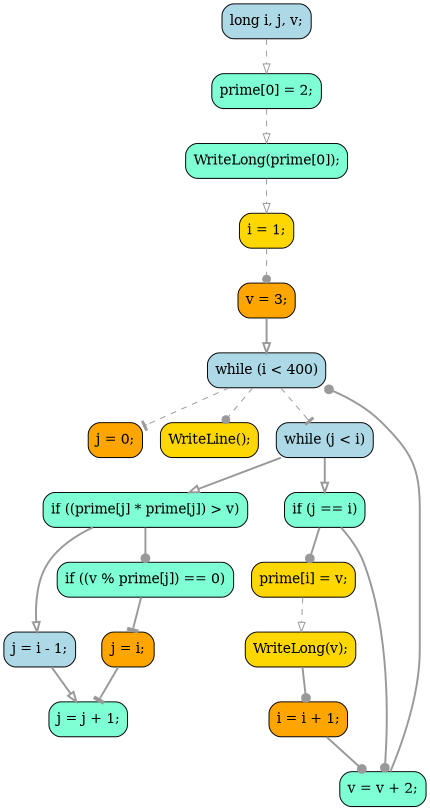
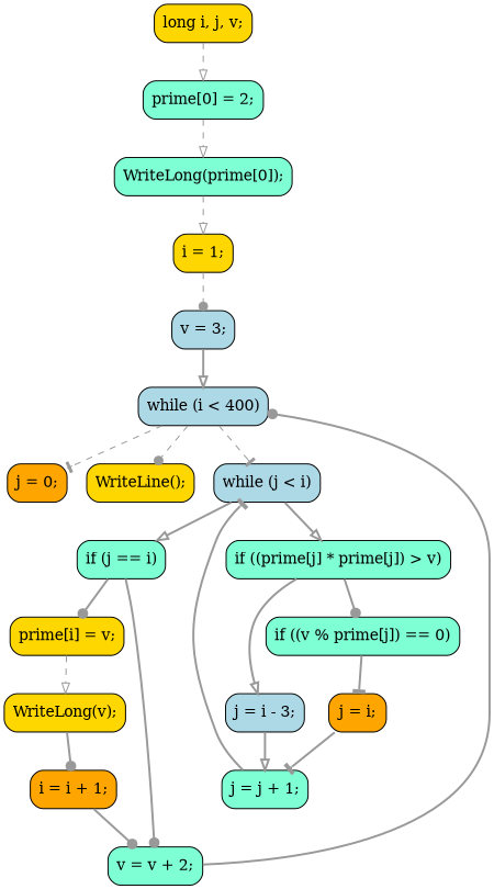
  digraph {
    rankdir=TB
    node [color=black fillcolor=aquamarine fontcolor=black shape=box style="rounded,filled"]
    edge [arrowhead=onormal color="#999999" fontcolor="#888888" fontname=FangSong fontsize=10 style=bold]
-   n1 [fillcolor=lightblue label="long i, j, v;"]
+   n1 [fillcolor=gold label="long i, j, v;"]
    n2 [label="prime[0] = 2;"]
    n3 [label="WriteLong(prime[0]);"]
    n4 [fillcolor=gold label="i = 1;"]
-   n5 [fillcolor=orange label="v = 3;"]
+   n5 [fillcolor=lightblue label="v = 3;"]
    n6 [fillcolor=lightblue label="while (i < 400)"]
    n7 [fillcolor=orange label="j = 0;"]
    n8 [fillcolor=gold label="WriteLine();"]
    n9 [fillcolor=lightblue label="while (j < i)"]
    n10 [label="if ((prime[j] * prime[j]) > v)"]
    n11 [label="if (j == i)"]
-   n12 [fillcolor=lightblue label="j = i - 1;"]
+   n12 [fillcolor=lightblue label="j = i - 3;"]
    n13 [label="if ((v % prime[j]) == 0)"]
    n14 [fillcolor=gold label="prime[i] = v;"]
    n15 [label="v = v + 2;"]
    n16 [label="j = j + 1;"]
    n17 [fillcolor=orange label="j = i;"]
    n18 [fillcolor=gold label="WriteLong(v);"]
    n19 [fillcolor=orange label="i = i + 1;"]
    n1 -> n2 [style=dashed]
    n2 -> n3 [style=dashed]
    n3 -> n4 [style=dashed]
    n4 -> n5 [arrowhead=dot style=dashed]
    n5 -> n6
    n6 -> n7 [arrowhead=tee style=dashed]
    n6 -> n8 [arrowhead=dot style=dashed]
    n6 -> n9 [arrowhead=tee style=dashed]
    n9 -> n10
    n9 -> n11
    n10 -> n12
    n10 -> n13 [arrowhead=dot]
    n11 -> n14 [arrowhead=dot]
    n11 -> n15 [arrowhead=dot]
    n12 -> n16
    n13 -> n17 [arrowhead=tee]
    n14 -> n18 [style=dashed]
    n15 -> n6 [arrowhead=dot]
+   n16 -> n9 [arrowhead=tee]
    n17 -> n16 [arrowhead=tee]
    n18 -> n19 [arrowhead=dot]
    n19 -> n15 [arrowhead=dot]
  }
